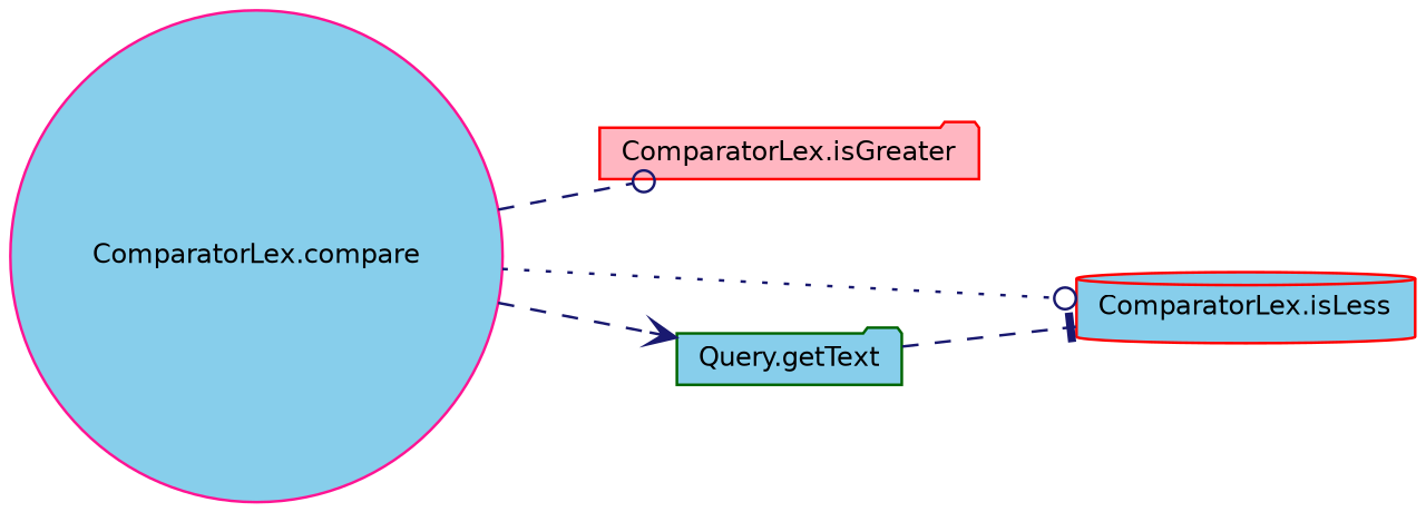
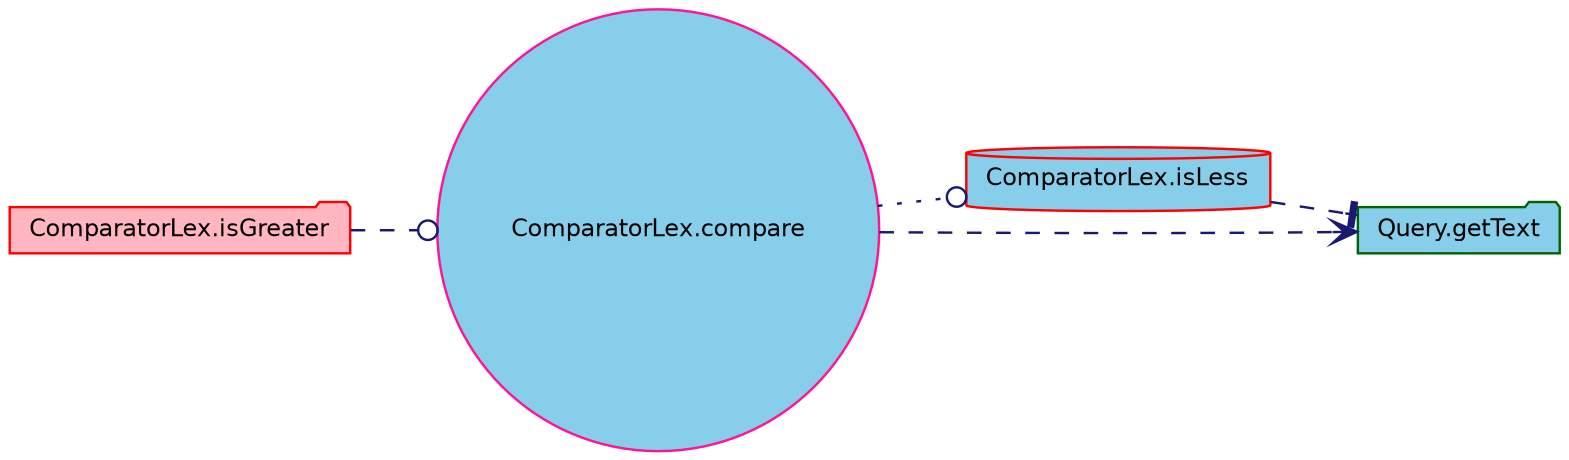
  digraph {
    rankdir=LR
    node [color=red fillcolor=skyblue fontname=Helvetica fontsize=10 shape=folder style=filled]
    edge [arrowhead=odot color=midnightblue fontname=Helvetica fontsize=10 labelfontname=Helvetica labelfontsize=10 style=dashed]
    n1 [color=deeppink fontcolor=black height=0.2 label="ComparatorLex.compare" shape=circle width=0.4]
    n2 [fillcolor=lightpink height=0.2 label="ComparatorLex.isGreater" width=0.4]
    n3 [height=0.2 label="ComparatorLex.isLess" shape=cylinder width=0.4]
    n4 [color=darkgreen height=0.2 label="Query.getText" width=0.4]
-   n1 -> n2
+   n2 -> n1
    n1 -> n3 [style=dotted]
    n1 -> n4 [arrowhead=vee]
-   n4 -> n3 [arrowhead=tee]
+   n3 -> n4 [arrowhead=tee]
  }
